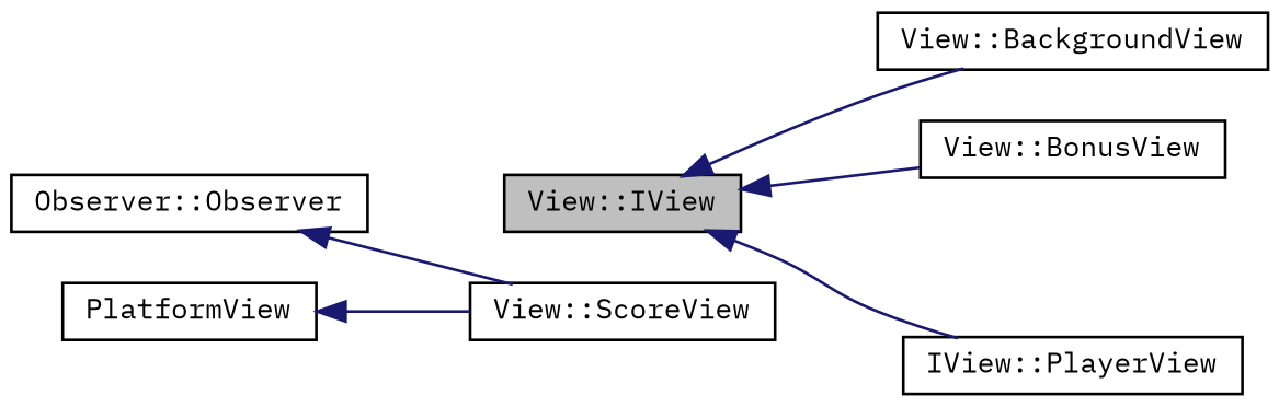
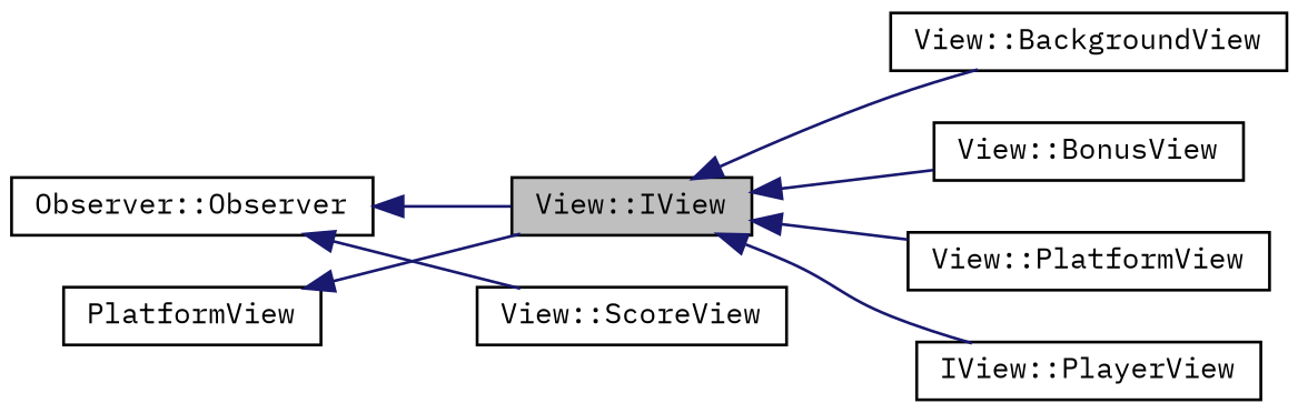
  digraph {
    fontname="IBM Plex Mono"
    rankdir=LR
    node [color=black fontname="IBM Plex Mono" fontsize=10 shape=record]
    edge [color=midnightblue dir=back fontname="IBM Plex Mono" fontsize=10 labelfontname=Helvetica labelfontsize=10 style=solid]
    n1 [fillcolor=grey75 fontcolor=black height=0.2 label="View::IView" style=filled width=0.4]
    n2 [height=0.2 label="View::BackgroundView" width=0.4]
    n3 [height=0.2 label="View::BonusView" width=0.4]
+   n4 [height=0.2 label="View::PlatformView" width=0.4]
    n5 [height=0.2 label="IView::PlayerView" width=0.4]
    n6 [height=0.2 label="View::ScoreView" width=0.4]
    n7 [height=0.2 label="Observer::Observer" width=0.4]
    n8 [height=0.2 label=PlatformView width=0.4]
    n1 -> n2
    n1 -> n3
+   n1 -> n4
    n1 -> n5
+   n7 -> n1
    n7 -> n6
-   n8 -> n6
+   n8 -> n1
  }
